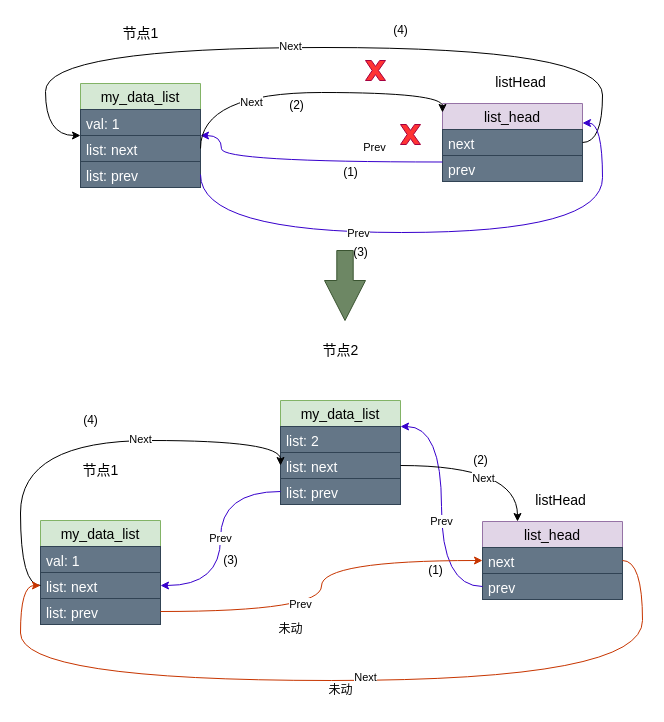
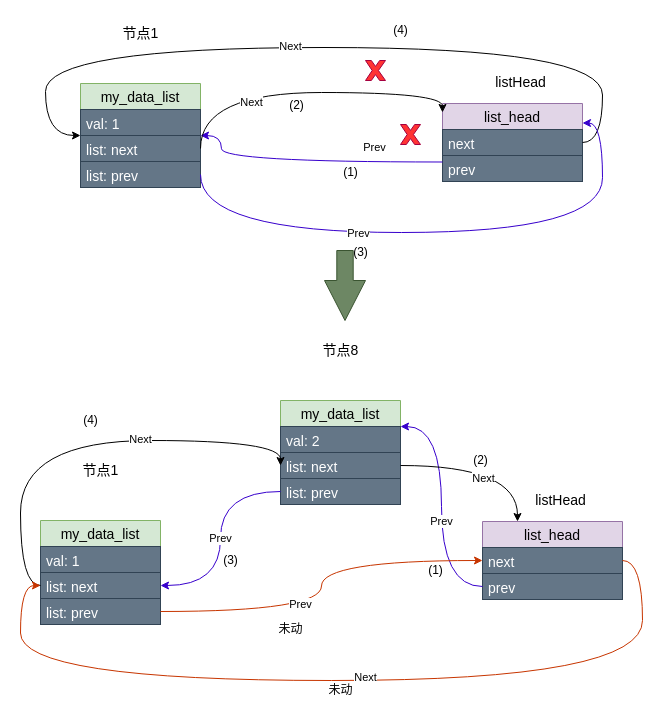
  <mxCell id="0" />
  <mxCell id="1" parent="0" />
  <mxCell id="2" value="" style="group" vertex="1" connectable="0" parent="1"><mxGeometry x="40" y="460" width="120" height="164" as="geometry" /></mxCell>
  <mxCell id="3" value="my_data_list" style="swimlane;fontStyle=0;childLayout=stackLayout;horizontal=1;startSize=26;fillColor=#d5e8d4;horizontalStack=0;resizeParent=1;resizeParentMax=0;resizeLast=0;collapsible=1;marginBottom=0;fontSize=14;strokeColor=#82b366;" vertex="1" parent="2"><mxGeometry y="60" width="120" height="104" as="geometry" /></mxCell>
  <mxCell id="4" value="val: 1" style="text;strokeColor=#314354;fillColor=#647687;align=left;verticalAlign=top;spacingLeft=4;spacingRight=4;overflow=hidden;rotatable=0;points=[[0,0.5],[1,0.5]];portConstraint=eastwest;fontColor=#ffffff;fontSize=14;" vertex="1" parent="3"><mxGeometry y="26" width="120" height="26" as="geometry" /></mxCell>
  <mxCell id="5" value="list: next" style="text;strokeColor=#314354;fillColor=#647687;align=left;verticalAlign=top;spacingLeft=4;spacingRight=4;overflow=hidden;rotatable=0;points=[[0,0.5],[1,0.5]];portConstraint=eastwest;fontColor=#ffffff;fontSize=14;" vertex="1" parent="3"><mxGeometry y="52" width="120" height="26" as="geometry" /></mxCell>
  <mxCell id="6" value="list: prev" style="text;strokeColor=#314354;fillColor=#647687;align=left;verticalAlign=top;spacingLeft=4;spacingRight=4;overflow=hidden;rotatable=0;points=[[0,0.5],[1,0.5]];portConstraint=eastwest;fontColor=#ffffff;fontSize=14;" vertex="1" parent="3"><mxGeometry y="78" width="120" height="26" as="geometry" /></mxCell>
  <mxCell id="7" value="节点1" style="text;html=1;align=center;verticalAlign=middle;resizable=0;points=[];autosize=1;fontSize=14;" vertex="1" parent="2"><mxGeometry x="35" width="50" height="20" as="geometry" /></mxCell>
  <mxCell id="8" value="" style="group" vertex="1" connectable="0" parent="1"><mxGeometry x="490" y="490" width="140" height="124" as="geometry" /></mxCell>
  <mxCell id="9" value="list_head" style="swimlane;fontStyle=0;childLayout=stackLayout;horizontal=1;startSize=26;fillColor=#e1d5e7;horizontalStack=0;resizeParent=1;resizeParentMax=0;resizeLast=0;collapsible=1;marginBottom=0;fontSize=14;strokeColor=#9673a6;" vertex="1" parent="8"><mxGeometry x="-8" y="31" width="140" height="78" as="geometry" /></mxCell>
  <mxCell id="10" value="next" style="text;strokeColor=#314354;fillColor=#647687;align=left;verticalAlign=top;spacingLeft=4;spacingRight=4;overflow=hidden;rotatable=0;points=[[0,0.5],[1,0.5]];portConstraint=eastwest;fontColor=#ffffff;fontSize=14;" vertex="1" parent="9"><mxGeometry y="26" width="140" height="26" as="geometry" /></mxCell>
  <mxCell id="11" value="prev" style="text;strokeColor=#314354;fillColor=#647687;align=left;verticalAlign=top;spacingLeft=4;spacingRight=4;overflow=hidden;rotatable=0;points=[[0,0.5],[1,0.5]];portConstraint=eastwest;fontColor=#ffffff;fontSize=14;" vertex="1" parent="9"><mxGeometry y="52" width="140" height="26" as="geometry" /></mxCell>
  <mxCell id="12" value="listHead" style="text;html=1;align=center;verticalAlign=middle;resizable=0;points=[];autosize=1;fontSize=14;" vertex="1" parent="8"><mxGeometry x="35" width="70" height="20" as="geometry" /></mxCell>
  <mxCell id="13" value="" style="group" vertex="1" connectable="0" parent="1"><mxGeometry x="280" y="340" width="120" height="164" as="geometry" /></mxCell>
  <mxCell id="14" value="my_data_list" style="swimlane;fontStyle=0;childLayout=stackLayout;horizontal=1;startSize=26;fillColor=#d5e8d4;horizontalStack=0;resizeParent=1;resizeParentMax=0;resizeLast=0;collapsible=1;marginBottom=0;fontSize=14;strokeColor=#82b366;" vertex="1" parent="13"><mxGeometry y="60" width="120" height="104" as="geometry" /></mxCell>
- <mxCell id="15" value="list: 2" style="text;strokeColor=#314354;fillColor=#647687;align=left;verticalAlign=top;spacingLeft=4;spacingRight=4;overflow=hidden;rotatable=0;points=[[0,0.5],[1,0.5]];portConstraint=eastwest;fontColor=#ffffff;fontSize=14;" vertex="1" parent="14"><mxGeometry y="26" width="120" height="26" as="geometry" /></mxCell>
+ <mxCell id="15" value="val: 2" style="text;strokeColor=#314354;fillColor=#647687;align=left;verticalAlign=top;spacingLeft=4;spacingRight=4;overflow=hidden;rotatable=0;points=[[0,0.5],[1,0.5]];portConstraint=eastwest;fontColor=#ffffff;fontSize=14;" vertex="1" parent="14"><mxGeometry y="26" width="120" height="26" as="geometry" /></mxCell>
  <mxCell id="16" value="list: next" style="text;strokeColor=#314354;fillColor=#647687;align=left;verticalAlign=top;spacingLeft=4;spacingRight=4;overflow=hidden;rotatable=0;points=[[0,0.5],[1,0.5]];portConstraint=eastwest;fontColor=#ffffff;fontSize=14;" vertex="1" parent="14"><mxGeometry y="52" width="120" height="26" as="geometry" /></mxCell>
  <mxCell id="17" value="list: prev" style="text;strokeColor=#314354;fillColor=#647687;align=left;verticalAlign=top;spacingLeft=4;spacingRight=4;overflow=hidden;rotatable=0;points=[[0,0.5],[1,0.5]];portConstraint=eastwest;fontColor=#ffffff;fontSize=14;" vertex="1" parent="14"><mxGeometry y="78" width="120" height="26" as="geometry" /></mxCell>
- <mxCell id="18" value="节点2" style="text;html=1;align=center;verticalAlign=middle;resizable=0;points=[];autosize=1;fontSize=14;" vertex="1" parent="13"><mxGeometry x="35" width="50" height="20" as="geometry" /></mxCell>
+ <mxCell id="18" value="节点8" style="text;html=1;align=center;verticalAlign=middle;resizable=0;points=[];autosize=1;fontSize=14;" vertex="1" parent="13"><mxGeometry x="35" width="50" height="20" as="geometry" /></mxCell>
  <mxCell id="19" value="(1)" style="text;html=1;align=center;verticalAlign=middle;resizable=0;points=[];autosize=1;" vertex="1" parent="1"><mxGeometry x="420" y="560" width="30" height="20" as="geometry" /></mxCell>
  <mxCell id="20" style="edgeStyle=orthogonalEdgeStyle;curved=1;rounded=0;orthogonalLoop=1;jettySize=auto;html=1;exitX=0;exitY=0.5;exitDx=0;exitDy=0;entryX=1;entryY=0.25;entryDx=0;entryDy=0;fillColor=#6a00ff;strokeColor=#3700CC;" edge="1" parent="1" source="11" target="14"><mxGeometry relative="1" as="geometry" /></mxCell>
  <mxCell id="21" value="Prev" style="edgeLabel;html=1;align=center;verticalAlign=middle;resizable=0;points=[];" vertex="1" connectable="0" parent="20"><mxGeometry x="-0.116" y="1" relative="1" as="geometry"><mxPoint as="offset" /></mxGeometry></mxCell>
  <mxCell id="22" style="edgeStyle=orthogonalEdgeStyle;curved=1;rounded=0;orthogonalLoop=1;jettySize=auto;html=1;exitX=1;exitY=0.5;exitDx=0;exitDy=0;entryX=0.25;entryY=0;entryDx=0;entryDy=0;" edge="1" parent="1" source="16" target="9"><mxGeometry relative="1" as="geometry" /></mxCell>
  <mxCell id="23" value="Next" style="edgeLabel;html=1;align=center;verticalAlign=middle;resizable=0;points=[];" vertex="1" connectable="0" parent="22"><mxGeometry x="-0.052" y="-12" relative="1" as="geometry"><mxPoint as="offset" /></mxGeometry></mxCell>
  <mxCell id="24" value="Prev" style="edgeStyle=orthogonalEdgeStyle;curved=1;rounded=0;orthogonalLoop=1;jettySize=auto;html=1;exitX=0;exitY=0.5;exitDx=0;exitDy=0;entryX=1;entryY=0.5;entryDx=0;entryDy=0;fillColor=#6a00ff;strokeColor=#3700CC;" edge="1" parent="1" source="17" target="5"><mxGeometry relative="1" as="geometry" /></mxCell>
  <mxCell id="25" value="(2)" style="text;html=1;align=center;verticalAlign=middle;resizable=0;points=[];autosize=1;" vertex="1" parent="1"><mxGeometry x="465" y="450" width="30" height="20" as="geometry" /></mxCell>
  <mxCell id="26" style="edgeStyle=orthogonalEdgeStyle;curved=1;rounded=0;orthogonalLoop=1;jettySize=auto;html=1;exitX=0;exitY=0.5;exitDx=0;exitDy=0;entryX=0;entryY=0.5;entryDx=0;entryDy=0;" edge="1" parent="1" source="5" target="16"><mxGeometry relative="1" as="geometry"><Array as="points"><mxPoint x="20" y="585" /><mxPoint x="20" y="440" /><mxPoint x="280" y="440" /></Array></mxGeometry></mxCell>
  <mxCell id="27" value="Next" style="edgeLabel;html=1;align=center;verticalAlign=middle;resizable=0;points=[];" vertex="1" connectable="0" parent="26"><mxGeometry x="0.262" y="2" relative="1" as="geometry"><mxPoint as="offset" /></mxGeometry></mxCell>
  <mxCell id="28" value="(3)" style="text;html=1;align=center;verticalAlign=middle;resizable=0;points=[];autosize=1;" vertex="1" parent="1"><mxGeometry x="215" y="550" width="30" height="20" as="geometry" /></mxCell>
  <mxCell id="29" value="(4)" style="text;html=1;align=center;verticalAlign=middle;resizable=0;points=[];autosize=1;" vertex="1" parent="1"><mxGeometry x="75" y="410" width="30" height="20" as="geometry" /></mxCell>
  <mxCell id="30" value="" style="group" vertex="1" connectable="0" parent="1"><mxGeometry x="80" y="23" width="120" height="164" as="geometry" /></mxCell>
  <mxCell id="31" value="my_data_list" style="swimlane;fontStyle=0;childLayout=stackLayout;horizontal=1;startSize=26;fillColor=#d5e8d4;horizontalStack=0;resizeParent=1;resizeParentMax=0;resizeLast=0;collapsible=1;marginBottom=0;fontSize=14;strokeColor=#82b366;" vertex="1" parent="30"><mxGeometry y="60" width="120" height="104" as="geometry" /></mxCell>
  <mxCell id="32" value="val: 1" style="text;strokeColor=#314354;fillColor=#647687;align=left;verticalAlign=top;spacingLeft=4;spacingRight=4;overflow=hidden;rotatable=0;points=[[0,0.5],[1,0.5]];portConstraint=eastwest;fontColor=#ffffff;fontSize=14;" vertex="1" parent="31"><mxGeometry y="26" width="120" height="26" as="geometry" /></mxCell>
  <mxCell id="33" value="list: next" style="text;strokeColor=#314354;fillColor=#647687;align=left;verticalAlign=top;spacingLeft=4;spacingRight=4;overflow=hidden;rotatable=0;points=[[0,0.5],[1,0.5]];portConstraint=eastwest;fontColor=#ffffff;fontSize=14;" vertex="1" parent="31"><mxGeometry y="52" width="120" height="26" as="geometry" /></mxCell>
  <mxCell id="34" value="list: prev" style="text;strokeColor=#314354;fillColor=#647687;align=left;verticalAlign=top;spacingLeft=4;spacingRight=4;overflow=hidden;rotatable=0;points=[[0,0.5],[1,0.5]];portConstraint=eastwest;fontColor=#ffffff;fontSize=14;" vertex="1" parent="31"><mxGeometry y="78" width="120" height="26" as="geometry" /></mxCell>
  <mxCell id="35" value="节点1" style="text;html=1;align=center;verticalAlign=middle;resizable=0;points=[];autosize=1;fontSize=14;" vertex="1" parent="30"><mxGeometry x="35" width="50" height="20" as="geometry" /></mxCell>
  <mxCell id="36" value="" style="group" vertex="1" connectable="0" parent="1"><mxGeometry x="450" y="72" width="140" height="124" as="geometry" /></mxCell>
  <mxCell id="37" value="list_head" style="swimlane;fontStyle=0;childLayout=stackLayout;horizontal=1;startSize=26;fillColor=#e1d5e7;horizontalStack=0;resizeParent=1;resizeParentMax=0;resizeLast=0;collapsible=1;marginBottom=0;fontSize=14;strokeColor=#9673a6;" vertex="1" parent="36"><mxGeometry x="-8" y="31" width="140" height="78" as="geometry" /></mxCell>
  <mxCell id="38" value="next" style="text;strokeColor=#314354;fillColor=#647687;align=left;verticalAlign=top;spacingLeft=4;spacingRight=4;overflow=hidden;rotatable=0;points=[[0,0.5],[1,0.5]];portConstraint=eastwest;fontColor=#ffffff;fontSize=14;" vertex="1" parent="37"><mxGeometry y="26" width="140" height="26" as="geometry" /></mxCell>
  <mxCell id="39" value="prev" style="text;strokeColor=#314354;fillColor=#647687;align=left;verticalAlign=top;spacingLeft=4;spacingRight=4;overflow=hidden;rotatable=0;points=[[0,0.5],[1,0.5]];portConstraint=eastwest;fontColor=#ffffff;fontSize=14;" vertex="1" parent="37"><mxGeometry y="52" width="140" height="26" as="geometry" /></mxCell>
  <mxCell id="40" value="listHead" style="text;html=1;align=center;verticalAlign=middle;resizable=0;points=[];autosize=1;fontSize=14;" vertex="1" parent="36"><mxGeometry x="35" width="70" height="20" as="geometry" /></mxCell>
  <mxCell id="41" style="edgeStyle=orthogonalEdgeStyle;curved=1;rounded=0;orthogonalLoop=1;jettySize=auto;html=1;exitX=0;exitY=0.75;exitDx=0;exitDy=0;entryX=1;entryY=0.5;entryDx=0;entryDy=0;fillColor=#6a00ff;strokeColor=#3700CC;" edge="1" parent="1" source="37" target="31"><mxGeometry relative="1" as="geometry"><Array as="points"><mxPoint x="221" y="162" /><mxPoint x="221" y="135" /></Array></mxGeometry></mxCell>
  <mxCell id="42" value="Prev" style="edgeLabel;html=1;align=center;verticalAlign=middle;resizable=0;points=[];" vertex="1" connectable="0" parent="41"><mxGeometry x="-0.487" y="-15" relative="1" as="geometry"><mxPoint as="offset" /></mxGeometry></mxCell>
  <mxCell id="43" value="(1)" style="text;html=1;align=center;verticalAlign=middle;resizable=0;points=[];autosize=1;" vertex="1" parent="1"><mxGeometry x="335" y="162" width="30" height="20" as="geometry" /></mxCell>
  <mxCell id="44" value="(2)" style="text;html=1;align=center;verticalAlign=middle;resizable=0;points=[];autosize=1;" vertex="1" parent="1"><mxGeometry x="281" y="95" width="30" height="20" as="geometry" /></mxCell>
  <mxCell id="45" style="edgeStyle=orthogonalEdgeStyle;curved=1;rounded=0;orthogonalLoop=1;jettySize=auto;html=1;exitX=1;exitY=0.5;exitDx=0;exitDy=0;entryX=0;entryY=0.115;entryDx=0;entryDy=0;entryPerimeter=0;" edge="1" parent="1" source="33" target="37"><mxGeometry relative="1" as="geometry"><Array as="points"><mxPoint x="200" y="92" /><mxPoint x="442" y="92" /></Array></mxGeometry></mxCell>
  <mxCell id="46" value="Next" style="edgeLabel;html=1;align=center;verticalAlign=middle;resizable=0;points=[];" vertex="1" connectable="0" parent="45"><mxGeometry x="-0.331" y="-9" relative="1" as="geometry"><mxPoint as="offset" /></mxGeometry></mxCell>
  <mxCell id="47" style="edgeStyle=orthogonalEdgeStyle;curved=1;rounded=0;orthogonalLoop=1;jettySize=auto;html=1;exitX=1;exitY=0.5;exitDx=0;exitDy=0;entryX=0;entryY=0.5;entryDx=0;entryDy=0;" edge="1" parent="1" source="37" target="31"><mxGeometry relative="1" as="geometry"><Array as="points"><mxPoint x="602" y="142" /><mxPoint x="602" y="47" /><mxPoint x="45" y="47" /><mxPoint x="45" y="135" /></Array></mxGeometry></mxCell>
  <mxCell id="48" value="Next" style="edgeLabel;html=1;align=center;verticalAlign=middle;resizable=0;points=[];" vertex="1" connectable="0" parent="47"><mxGeometry x="0.077" y="-2" relative="1" as="geometry"><mxPoint as="offset" /></mxGeometry></mxCell>
  <mxCell id="49" style="edgeStyle=orthogonalEdgeStyle;curved=1;rounded=0;orthogonalLoop=1;jettySize=auto;html=1;exitX=1;exitY=0.5;exitDx=0;exitDy=0;entryX=1;entryY=0.25;entryDx=0;entryDy=0;fillColor=#6a00ff;strokeColor=#3700CC;" edge="1" parent="1" source="34" target="37"><mxGeometry relative="1" as="geometry"><Array as="points"><mxPoint x="200" y="232" /><mxPoint x="602" y="232" /><mxPoint x="602" y="123" /></Array></mxGeometry></mxCell>
  <mxCell id="50" value="Prev" style="edgeLabel;html=1;align=center;verticalAlign=middle;resizable=0;points=[];" vertex="1" connectable="0" parent="49"><mxGeometry x="-0.271" relative="1" as="geometry"><mxPoint as="offset" /></mxGeometry></mxCell>
  <mxCell id="51" value="(3)" style="text;html=1;align=center;verticalAlign=middle;resizable=0;points=[];autosize=1;" vertex="1" parent="1"><mxGeometry x="345" y="242" width="30" height="20" as="geometry" /></mxCell>
  <mxCell id="52" value="(4)" style="text;html=1;align=center;verticalAlign=middle;resizable=0;points=[];autosize=1;" vertex="1" parent="1"><mxGeometry x="385" y="20" width="30" height="20" as="geometry" /></mxCell>
  <mxCell id="53" style="edgeStyle=orthogonalEdgeStyle;curved=1;rounded=0;orthogonalLoop=1;jettySize=auto;html=1;exitX=1;exitY=0.5;exitDx=0;exitDy=0;entryX=0;entryY=0.5;entryDx=0;entryDy=0;fillColor=#fa6800;strokeColor=#C73500;" edge="1" parent="1" source="6" target="9"><mxGeometry relative="1" as="geometry" /></mxCell>
  <mxCell id="54" value="Prev" style="edgeLabel;html=1;align=center;verticalAlign=middle;resizable=0;points=[];" vertex="1" connectable="0" parent="53"><mxGeometry x="-0.255" y="8" relative="1" as="geometry"><mxPoint as="offset" /></mxGeometry></mxCell>
  <mxCell id="55" style="edgeStyle=orthogonalEdgeStyle;curved=1;rounded=0;orthogonalLoop=1;jettySize=auto;html=1;exitX=1;exitY=0.5;exitDx=0;exitDy=0;entryX=0;entryY=0.5;entryDx=0;entryDy=0;fillColor=#fa6800;strokeColor=#C73500;" edge="1" parent="1" source="9" target="5"><mxGeometry relative="1" as="geometry"><Array as="points"><mxPoint x="642" y="560" /><mxPoint x="642" y="680" /><mxPoint x="20" y="680" /><mxPoint x="20" y="585" /></Array></mxGeometry></mxCell>
  <mxCell id="56" value="Next" style="edgeLabel;html=1;align=center;verticalAlign=middle;resizable=0;points=[];" vertex="1" connectable="0" parent="55"><mxGeometry x="-0.047" y="-4" relative="1" as="geometry"><mxPoint as="offset" /></mxGeometry></mxCell>
  <mxCell id="57" value="未动" style="text;html=1;align=center;verticalAlign=middle;resizable=0;points=[];autosize=1;" vertex="1" parent="1"><mxGeometry x="270" y="619" width="40" height="20" as="geometry" /></mxCell>
  <mxCell id="58" value="未动" style="text;html=1;align=center;verticalAlign=middle;resizable=0;points=[];autosize=1;" vertex="1" parent="1"><mxGeometry x="320" y="680" width="40" height="20" as="geometry" /></mxCell>
  <mxCell id="59" value="" style="verticalLabelPosition=bottom;verticalAlign=top;html=1;shape=mxgraph.basic.x;strokeColor=#A50040;fontColor=#ffffff;fillColor=#FF3333;" vertex="1" parent="1"><mxGeometry x="365" y="60" width="20" height="20" as="geometry" /></mxCell>
  <mxCell id="60" value="" style="verticalLabelPosition=bottom;verticalAlign=top;html=1;shape=mxgraph.basic.x;strokeColor=#A50040;fontColor=#ffffff;fillColor=#FF3333;" vertex="1" parent="1"><mxGeometry x="400" y="124" width="20" height="20" as="geometry" /></mxCell>
  <mxCell id="61" value="" style="html=1;shadow=0;dashed=0;align=center;verticalAlign=middle;shape=mxgraph.arrows2.arrow;dy=0.6;dx=40;direction=south;notch=0;fillColor=#6d8764;strokeColor=#3A5431;fontColor=#ffffff;" vertex="1" parent="1"><mxGeometry x="324" y="250" width="41" height="70" as="geometry" /></mxCell>
